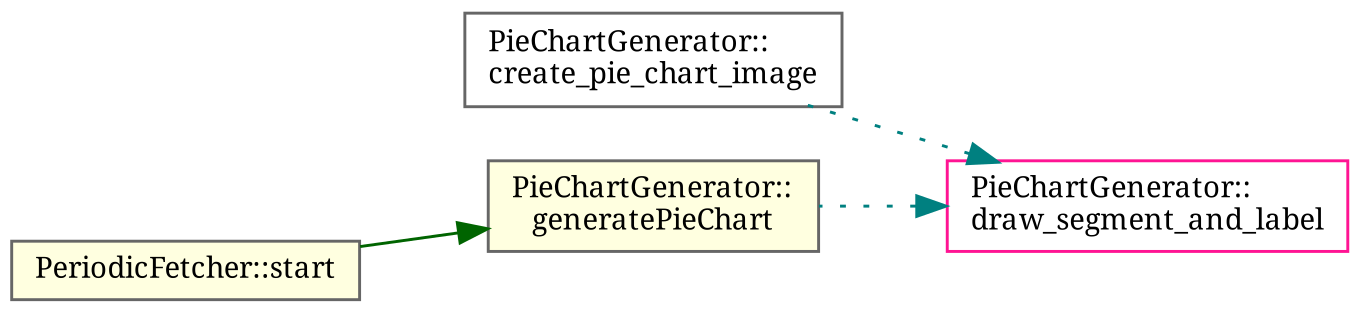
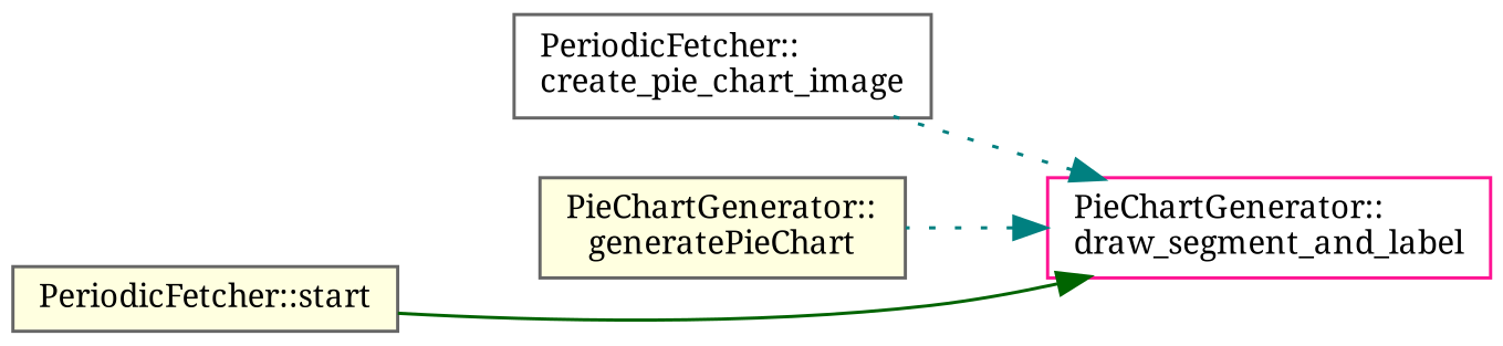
  digraph {
    fontname="Noto Serif"
    rankdir=RL
    node [color=gray40 fillcolor=white fontname="Noto Serif" fontsize=10 shape=record style=filled]
    edge [color=teal dir=back fontname="Noto Serif" fontsize=10 labelfontname=Helvetica labelfontsize=10 style=dotted]
    n1 [color=deeppink fontcolor=black height=0.2 label="PieChartGenerator::\ldraw_segment_and_label" width=0.4]
-   n2 [height=0.2 label="PieChartGenerator::\lcreate_pie_chart_image" width=0.4]
+   n2 [height=0.2 label="PeriodicFetcher::\lcreate_pie_chart_image" width=0.4]
    n3 [fillcolor=lightyellow height=0.2 label="PieChartGenerator::\lgeneratePieChart" width=0.4]
    n4 [fillcolor=lightyellow height=0.2 label="PeriodicFetcher::start" width=0.4]
    n1 -> n2
    n1 -> n3
-   n3 -> n4 [color=darkgreen style=solid]
+   n1 -> n4 [color=darkgreen style=solid]
  }
